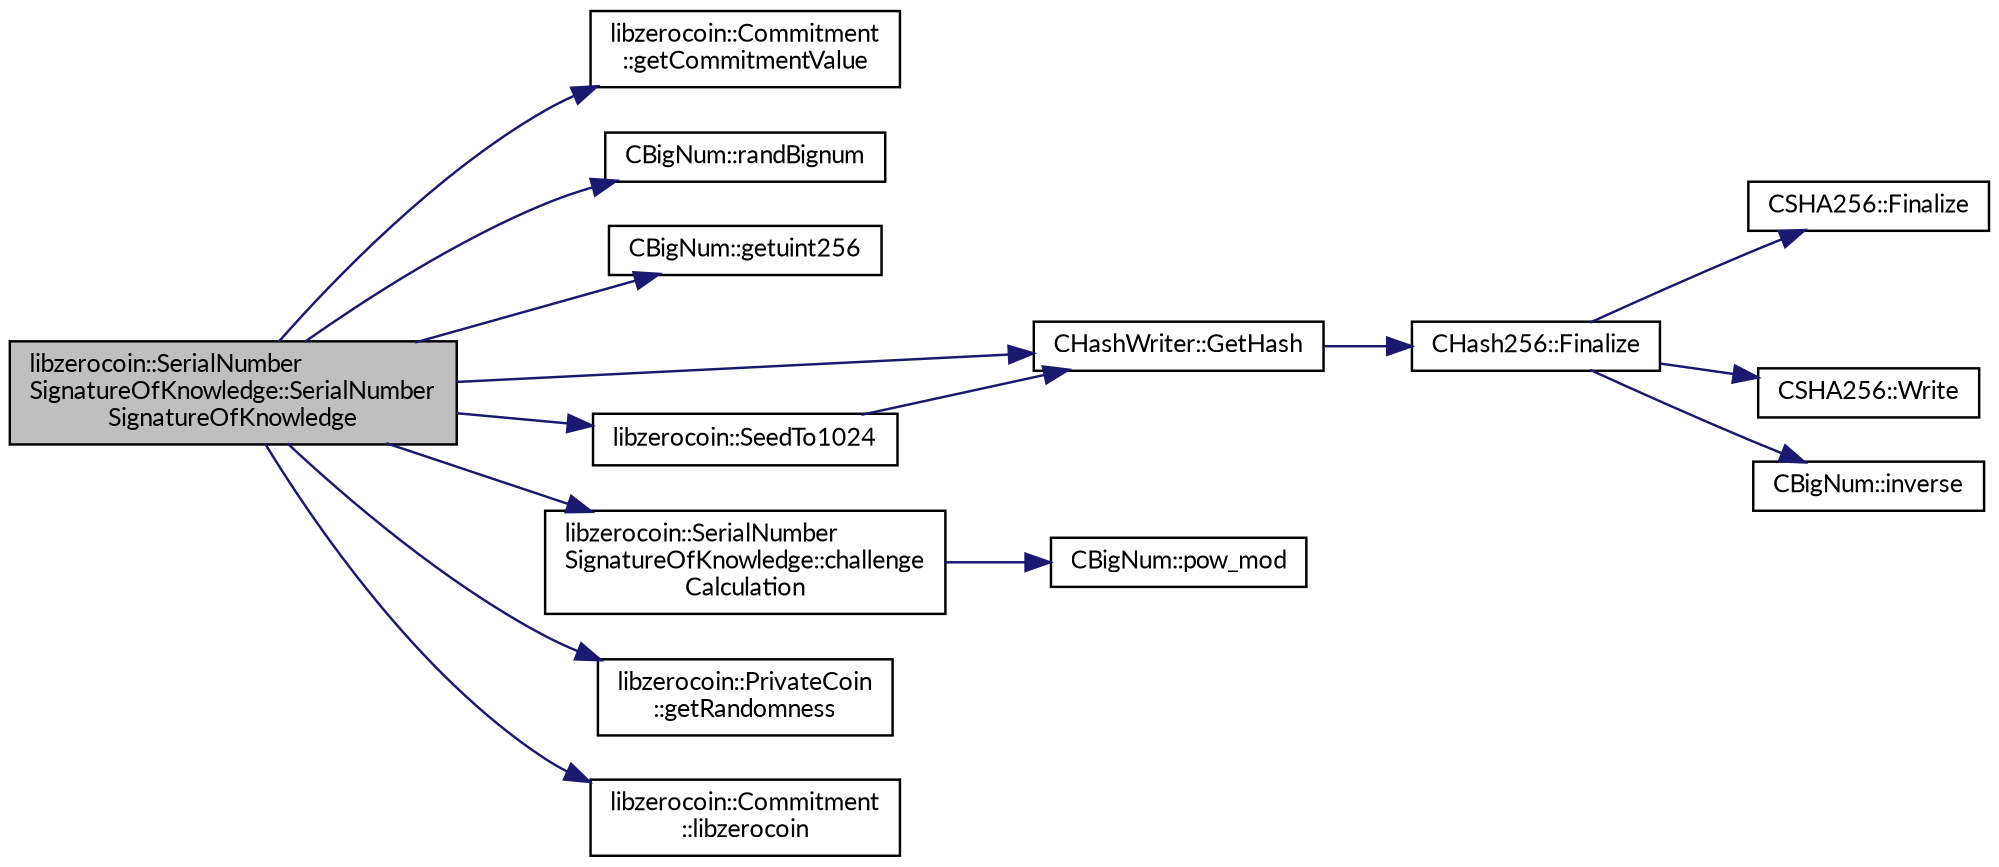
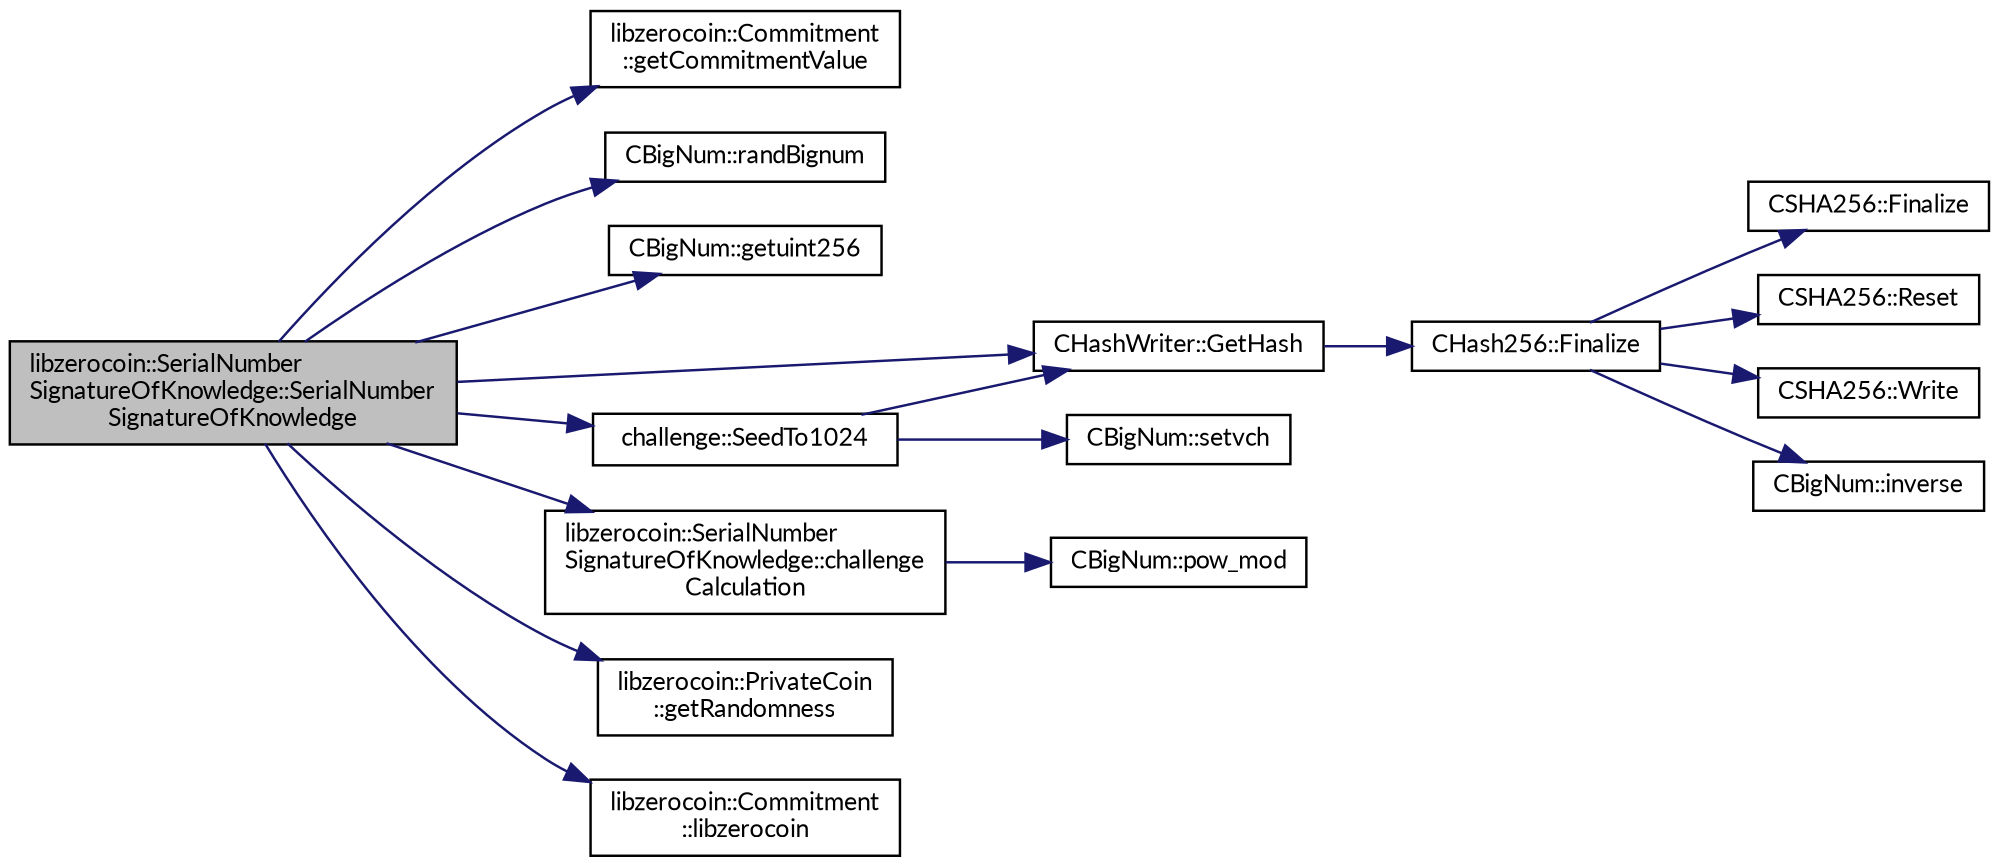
  digraph {
    fontname=Lato
    rankdir=LR
    node [color=black fillcolor=white fontname=Lato fontsize=10 shape=record style=filled]
    edge [color=midnightblue fontname=Lato fontsize=10 labelfontname=Helvetica labelfontsize=10 style=solid]
    n1 [fillcolor=grey75 fontcolor=black height=0.2 label="libzerocoin::SerialNumber\lSignatureOfKnowledge::SerialNumber\lSignatureOfKnowledge" width=0.4]
    n2 [height=0.2 label="libzerocoin::Commitment\l::getCommitmentValue" width=0.4]
    n3 [height=0.2 label="CBigNum::randBignum" width=0.4]
    n4 [height=0.2 label="CBigNum::getuint256" width=0.4]
-   n5 [height=0.2 label="libzerocoin::SeedTo1024" width=0.4]
+   n5 [height=0.2 label="challenge::SeedTo1024" width=0.4]
    n6 [height=0.2 label="CHashWriter::GetHash" width=0.4]
    n7 [height=0.2 label="libzerocoin::SerialNumber\lSignatureOfKnowledge::challenge\lCalculation" width=0.4]
    n8 [height=0.2 label="libzerocoin::PrivateCoin\l::getRandomness" width=0.4]
    n9 [height=0.2 label="libzerocoin::Commitment\l::libzerocoin" width=0.4]
+   n10 [height=0.2 label="CBigNum::setvch" width=0.4]
    n11 [height=0.2 label="CHash256::Finalize" width=0.4]
    n12 [height=0.2 label="CBigNum::pow_mod" width=0.4]
    n13 [height=0.2 label="CSHA256::Finalize" width=0.4]
+   n14 [height=0.2 label="CSHA256::Reset" width=0.4]
    n15 [height=0.2 label="CSHA256::Write" width=0.4]
    n16 [height=0.2 label="CBigNum::inverse" width=0.4]
    n1 -> n2
    n1 -> n3
    n1 -> n4
    n1 -> n5
    n1 -> n6
    n1 -> n7
    n1 -> n8
    n1 -> n9
    n5 -> n6
+   n5 -> n10
    n6 -> n11
    n7 -> n12
    n11 -> n13
+   n11 -> n14
    n11 -> n15
    n11 -> n16
  }
